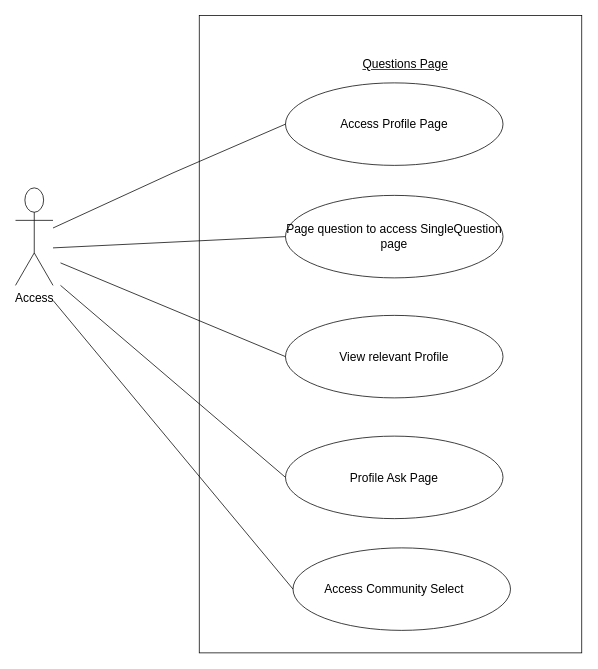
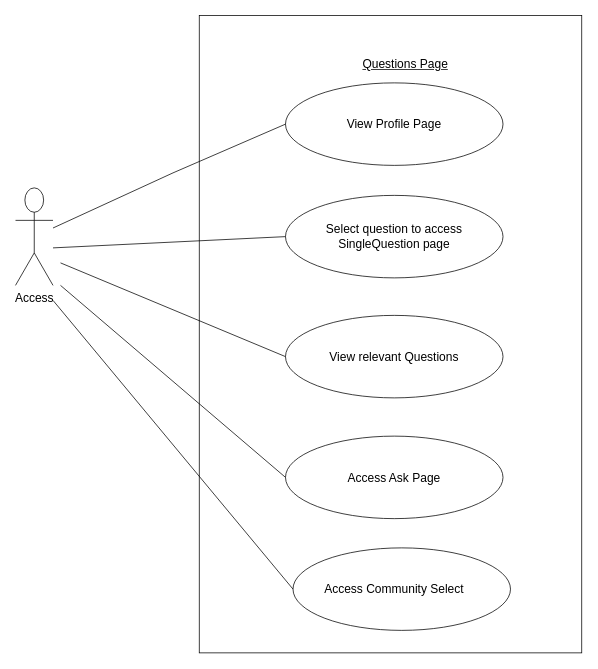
  <mxCell id="0" />
  <mxCell id="1" parent="0" />
  <mxCell id="2" value="" style="group" parent="1" vertex="1" connectable="0"><mxGeometry x="20" y="20" width="755" height="850" as="geometry" /></mxCell>
  <mxCell id="3" value="" style="rounded=0;whiteSpace=wrap;html=1;" parent="2" vertex="1"><mxGeometry x="245" width="510" height="850" as="geometry" /></mxCell>
  <mxCell id="4" value="&lt;font style=&quot;font-size: 16px;&quot;&gt;&lt;u&gt;Questions Page&lt;/u&gt;&lt;/font&gt;" style="text;html=1;strokeColor=none;fillColor=none;align=center;verticalAlign=middle;whiteSpace=wrap;rounded=0;" parent="2" vertex="1"><mxGeometry x="375" y="50" width="290" height="30" as="geometry" /></mxCell>
  <mxCell id="5" style="edgeStyle=orthogonalEdgeStyle;rounded=0;orthogonalLoop=1;jettySize=auto;html=1;exitX=0.5;exitY=1;exitDx=0;exitDy=0;" parent="2" source="3" target="3" edge="1"><mxGeometry relative="1" as="geometry" /></mxCell>
  <mxCell id="6" value="" style="group" parent="2" vertex="1" connectable="0"><mxGeometry y="90" width="650" height="420" as="geometry" /></mxCell>
  <mxCell id="7" value="" style="ellipse;whiteSpace=wrap;html=1;" parent="6" vertex="1"><mxGeometry x="360" width="290" height="110" as="geometry" /></mxCell>
- <mxCell id="8" value="&lt;font style=&quot;font-size: 16px;&quot;&gt;Access Profile Page&lt;br&gt;&lt;/font&gt;" style="text;html=1;strokeColor=none;fillColor=none;align=center;verticalAlign=middle;whiteSpace=wrap;rounded=0;" parent="6" vertex="1"><mxGeometry x="360" y="40" width="290" height="30" as="geometry" /></mxCell>
+ <mxCell id="8" value="&lt;font style=&quot;font-size: 16px;&quot;&gt;View Profile Page&lt;br&gt;&lt;/font&gt;" style="text;html=1;strokeColor=none;fillColor=none;align=center;verticalAlign=middle;whiteSpace=wrap;rounded=0;" parent="6" vertex="1"><mxGeometry x="360" y="40" width="290" height="30" as="geometry" /></mxCell>
  <mxCell id="9" value="" style="ellipse;whiteSpace=wrap;html=1;" parent="6" vertex="1"><mxGeometry x="360" y="150" width="290" height="110" as="geometry" /></mxCell>
- <mxCell id="10" value="&lt;font style=&quot;font-size: 16px;&quot;&gt;Page question to access SingleQuestion page&lt;br&gt;&lt;/font&gt;" style="text;html=1;strokeColor=none;fillColor=none;align=center;verticalAlign=middle;whiteSpace=wrap;rounded=0;" parent="6" vertex="1"><mxGeometry x="360" y="190" width="290" height="30" as="geometry" /></mxCell>
+ <mxCell id="10" value="&lt;font style=&quot;font-size: 16px;&quot;&gt;Select question to access SingleQuestion page&lt;br&gt;&lt;/font&gt;" style="text;html=1;strokeColor=none;fillColor=none;align=center;verticalAlign=middle;whiteSpace=wrap;rounded=0;" parent="6" vertex="1"><mxGeometry x="360" y="190" width="290" height="30" as="geometry" /></mxCell>
  <mxCell id="11" value="" style="ellipse;whiteSpace=wrap;html=1;" parent="6" vertex="1"><mxGeometry x="360" y="310" width="290" height="110" as="geometry" /></mxCell>
- <mxCell id="12" value="&lt;font style=&quot;font-size: 16px;&quot;&gt;View relevant Profile&lt;br&gt;&lt;/font&gt;" style="text;html=1;strokeColor=none;fillColor=none;align=center;verticalAlign=middle;whiteSpace=wrap;rounded=0;" parent="6" vertex="1"><mxGeometry x="360" y="350" width="290" height="30" as="geometry" /></mxCell>
+ <mxCell id="12" value="&lt;font style=&quot;font-size: 16px;&quot;&gt;View relevant Questions&lt;br&gt;&lt;/font&gt;" style="text;html=1;strokeColor=none;fillColor=none;align=center;verticalAlign=middle;whiteSpace=wrap;rounded=0;" parent="6" vertex="1"><mxGeometry x="360" y="350" width="290" height="30" as="geometry" /></mxCell>
  <mxCell id="13" value="Access" style="shape=umlActor;verticalLabelPosition=bottom;verticalAlign=top;html=1;outlineConnect=0;fontSize=16;" parent="6" vertex="1"><mxGeometry y="140" width="50" height="130" as="geometry" /></mxCell>
  <mxCell id="14" value="" style="endArrow=none;html=1;rounded=0;entryX=0;entryY=0.5;entryDx=0;entryDy=0;" parent="6" source="13" target="8" edge="1"><mxGeometry width="50" height="50" relative="1" as="geometry"><mxPoint x="440" y="110" as="sourcePoint" /><mxPoint x="140" y="-20" as="targetPoint" /><Array as="points"><mxPoint x="210" y="120" /></Array></mxGeometry></mxCell>
  <mxCell id="15" value="" style="endArrow=none;html=1;rounded=0;entryX=0;entryY=0.5;entryDx=0;entryDy=0;" parent="6" target="10" edge="1"><mxGeometry width="50" height="50" relative="1" as="geometry"><mxPoint x="50" y="220" as="sourcePoint" /><mxPoint x="360" y="81" as="targetPoint" /><Array as="points" /></mxGeometry></mxCell>
  <mxCell id="16" value="" style="endArrow=none;html=1;rounded=0;entryX=0;entryY=0.5;entryDx=0;entryDy=0;" parent="6" target="12" edge="1"><mxGeometry width="50" height="50" relative="1" as="geometry"><mxPoint x="60" y="240" as="sourcePoint" /><mxPoint x="490" y="190" as="targetPoint" /></mxGeometry></mxCell>
  <mxCell id="17" value="" style="ellipse;whiteSpace=wrap;html=1;" parent="2" vertex="1"><mxGeometry x="360" y="561" width="290" height="110" as="geometry" /></mxCell>
- <mxCell id="18" value="&lt;font style=&quot;font-size: 16px;&quot;&gt;Profile Ask Page&lt;br&gt;&lt;/font&gt;" style="text;html=1;strokeColor=none;fillColor=none;align=center;verticalAlign=middle;whiteSpace=wrap;rounded=0;" parent="2" vertex="1"><mxGeometry x="360" y="601" width="290" height="30" as="geometry" /></mxCell>
+ <mxCell id="18" value="&lt;font style=&quot;font-size: 16px;&quot;&gt;Access Ask Page&lt;br&gt;&lt;/font&gt;" style="text;html=1;strokeColor=none;fillColor=none;align=center;verticalAlign=middle;whiteSpace=wrap;rounded=0;" parent="2" vertex="1"><mxGeometry x="360" y="601" width="290" height="30" as="geometry" /></mxCell>
  <mxCell id="19" value="" style="ellipse;whiteSpace=wrap;html=1;" vertex="1" parent="2"><mxGeometry x="370" y="710" width="290" height="110" as="geometry" /></mxCell>
  <mxCell id="20" value="&lt;font style=&quot;font-size: 16px;&quot;&gt;Access Community Select&lt;br&gt;&lt;/font&gt;" style="text;html=1;strokeColor=none;fillColor=none;align=center;verticalAlign=middle;whiteSpace=wrap;rounded=0;" vertex="1" parent="2"><mxGeometry x="360" y="750" width="290" height="30" as="geometry" /></mxCell>
  <mxCell id="21" value="" style="endArrow=none;html=1;rounded=0;entryX=0;entryY=0.5;entryDx=0;entryDy=0;" parent="1" target="18" edge="1"><mxGeometry width="50" height="50" relative="1" as="geometry"><mxPoint x="80" y="380" as="sourcePoint" /><mxPoint x="390" y="485" as="targetPoint" /><Array as="points" /></mxGeometry></mxCell>
  <mxCell id="22" value="" style="endArrow=none;html=1;rounded=0;" edge="1" parent="1"><mxGeometry width="50" height="50" relative="1" as="geometry"><mxPoint x="70" y="400" as="sourcePoint" /><mxPoint x="390" y="785" as="targetPoint" /><Array as="points" /></mxGeometry></mxCell>
